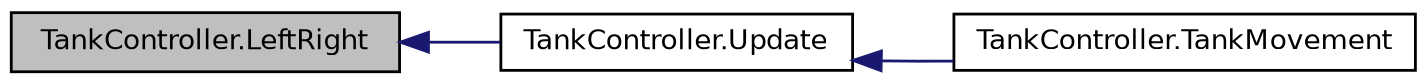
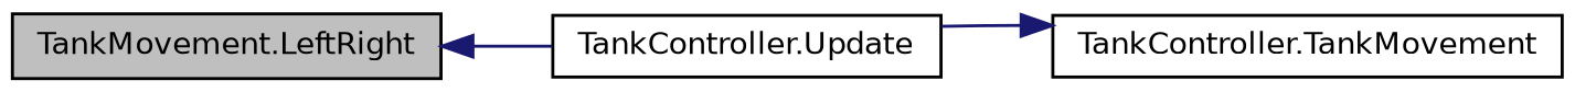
  digraph {
    rankdir=LR
    node [color=black fillcolor=white fontname=Helvetica fontsize=10 shape=record style=filled]
    edge [color=midnightblue dir=back fontname=Helvetica fontsize=10 labelfontname=Helvetica labelfontsize=10 style=solid]
-   n1 [fillcolor=grey75 fontcolor=black height=0.2 label="TankController.LeftRight" width=0.4]
+   n1 [fillcolor=grey75 fontcolor=black height=0.2 label="TankMovement.LeftRight" width=0.4]
    n2 [height=0.2 label="TankController.Update" width=0.4]
    n3 [height=0.2 label="TankController.TankMovement" width=0.4]
    n1 -> n2
-   n2 -> n3
+   n3 -> n2
  }
